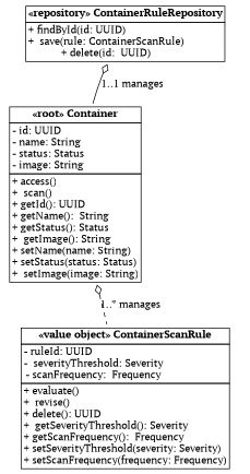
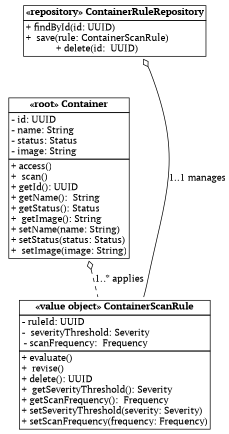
  digraph {
    fontname="PT Serif"
    node [fontname="PT Serif" shape=plaintext]
    edge [arrowhead=normal arrowtail=odiamond dir=back fontname="PT Serif"]
    n1 [label=<     <table border="0" cellborder="1" cellspacing="0">       <tr><td><b>«root» Container</b></td></tr>       <tr><td align="left">- id: UUID<br align="left"/>- name: String<br  align="left"/>- status: Status<br align="left"/>- image: String</td></tr>       <tr><td border="1" align="left">+ access()<br align="left"/>+  scan()<br align="left"/>+ getId(): UUID<br align="left"/>+ getName():  String<br align="left"/>+ getStatus(): Status<br align="left"/>+  getImage(): String<br align="left"/>+ setName(name: String)<br  align="left"/>+ setStatus(status: Status)<br align="left"/>+  setImage(image: String)</td></tr>     </table>>]
    n2 [label=<     <table border="0" cellborder="1" cellspacing="0">       <tr><td><b>«value object» ContainerScanRule</b></td></tr>       <tr><td align="left">- ruleId: UUID<br align="left"/>-  severityThreshold: Severity<br align="left"/>- scanFrequency:  Frequency</td></tr>       <tr><td border="1" align="left">+ evaluate()<br align="left"/>+  revise()<br align="left"/>+ delete(): UUID<br align="left"/>+  getSeverityThreshold(): Severity<br align="left"/>+ getScanFrequency():  Frequency<br align="left"/>+ setSeverityThreshold(severity: Severity)<br  align="left"/>+ setScanFrequency(frequency: Frequency)</td></tr>     </table>>]
    n3 [label=<     <table border="0" cellborder="1" cellspacing="0">       <tr><td><b>«repository» ContainerRuleRepository</b></td></tr>       <tr><td align="left">+ findById(id: UUID)<br align="left"/>+  save(rule: ContainerScanRule)<br align="left"/>+ delete(id:  UUID)</td></tr>     </table>>]
-   n1 -> n2 [label="1..* manages" style=dashed]
-   n3 -> n1 [label="1..1 manages" style=solid]
+   n1 -> n2 [label="1..* applies" style=dashed]
+   n3 -> n2 [label="1..1 manages" style=solid]
  }
